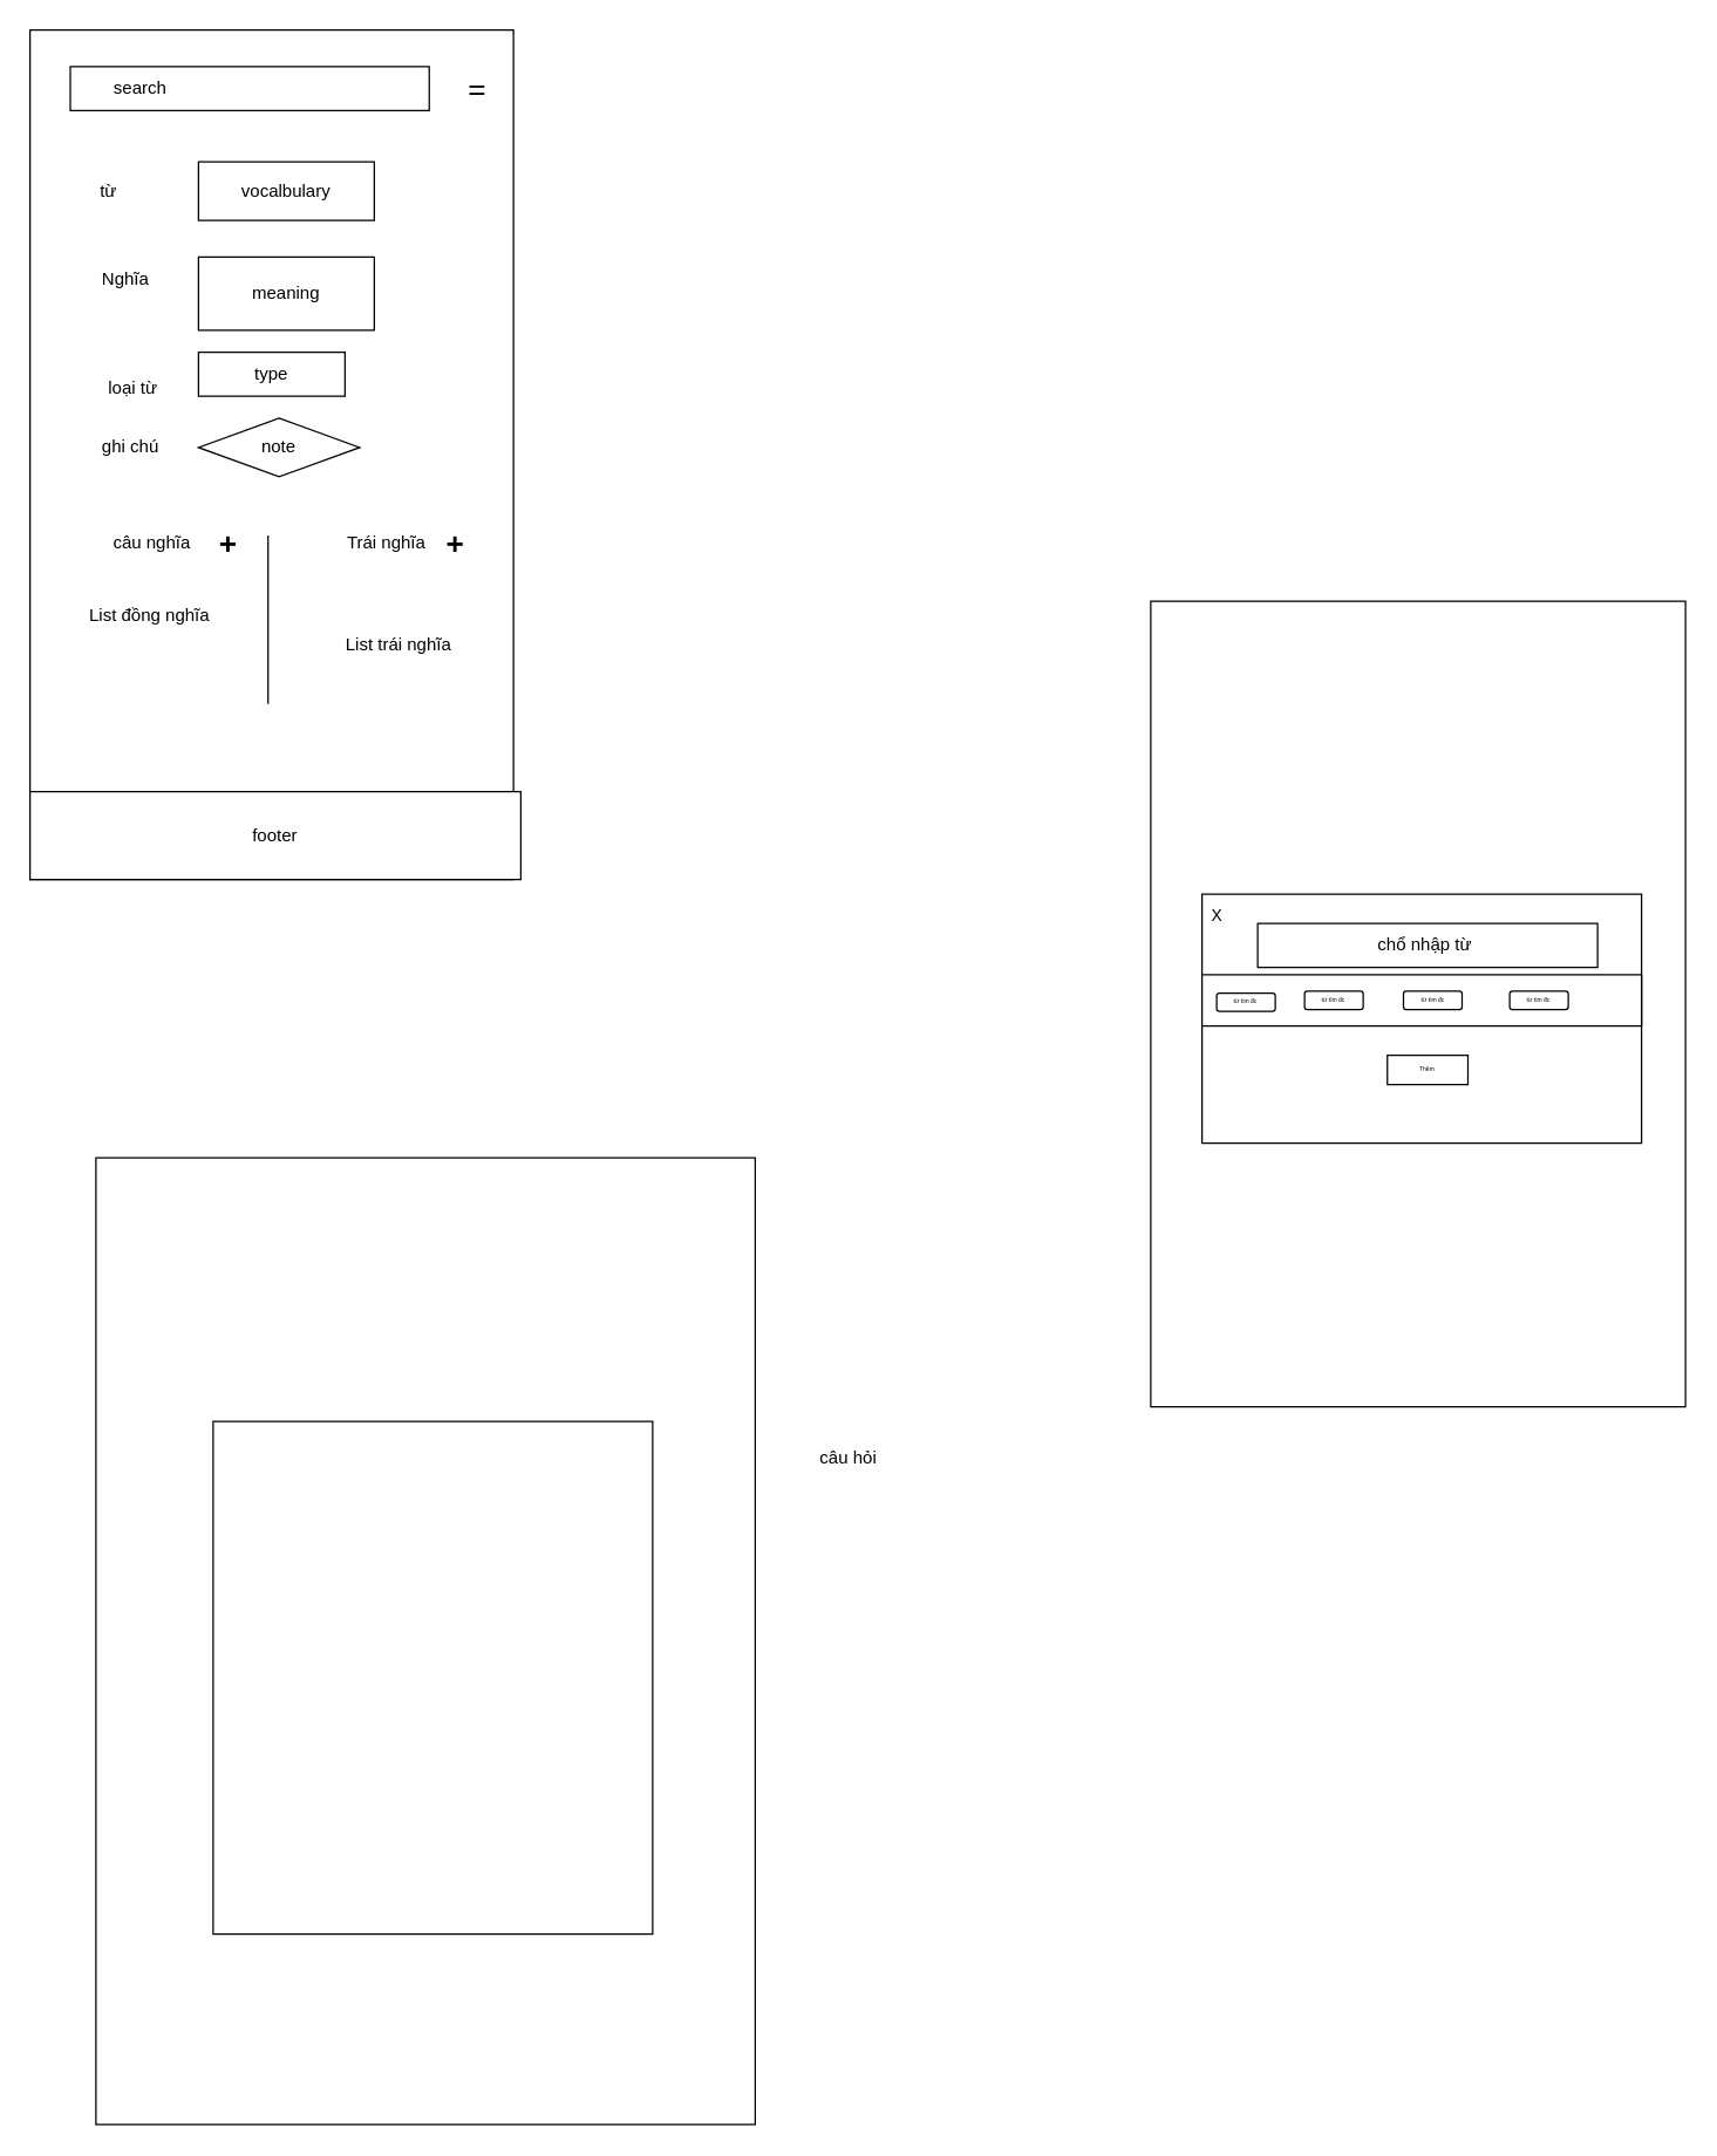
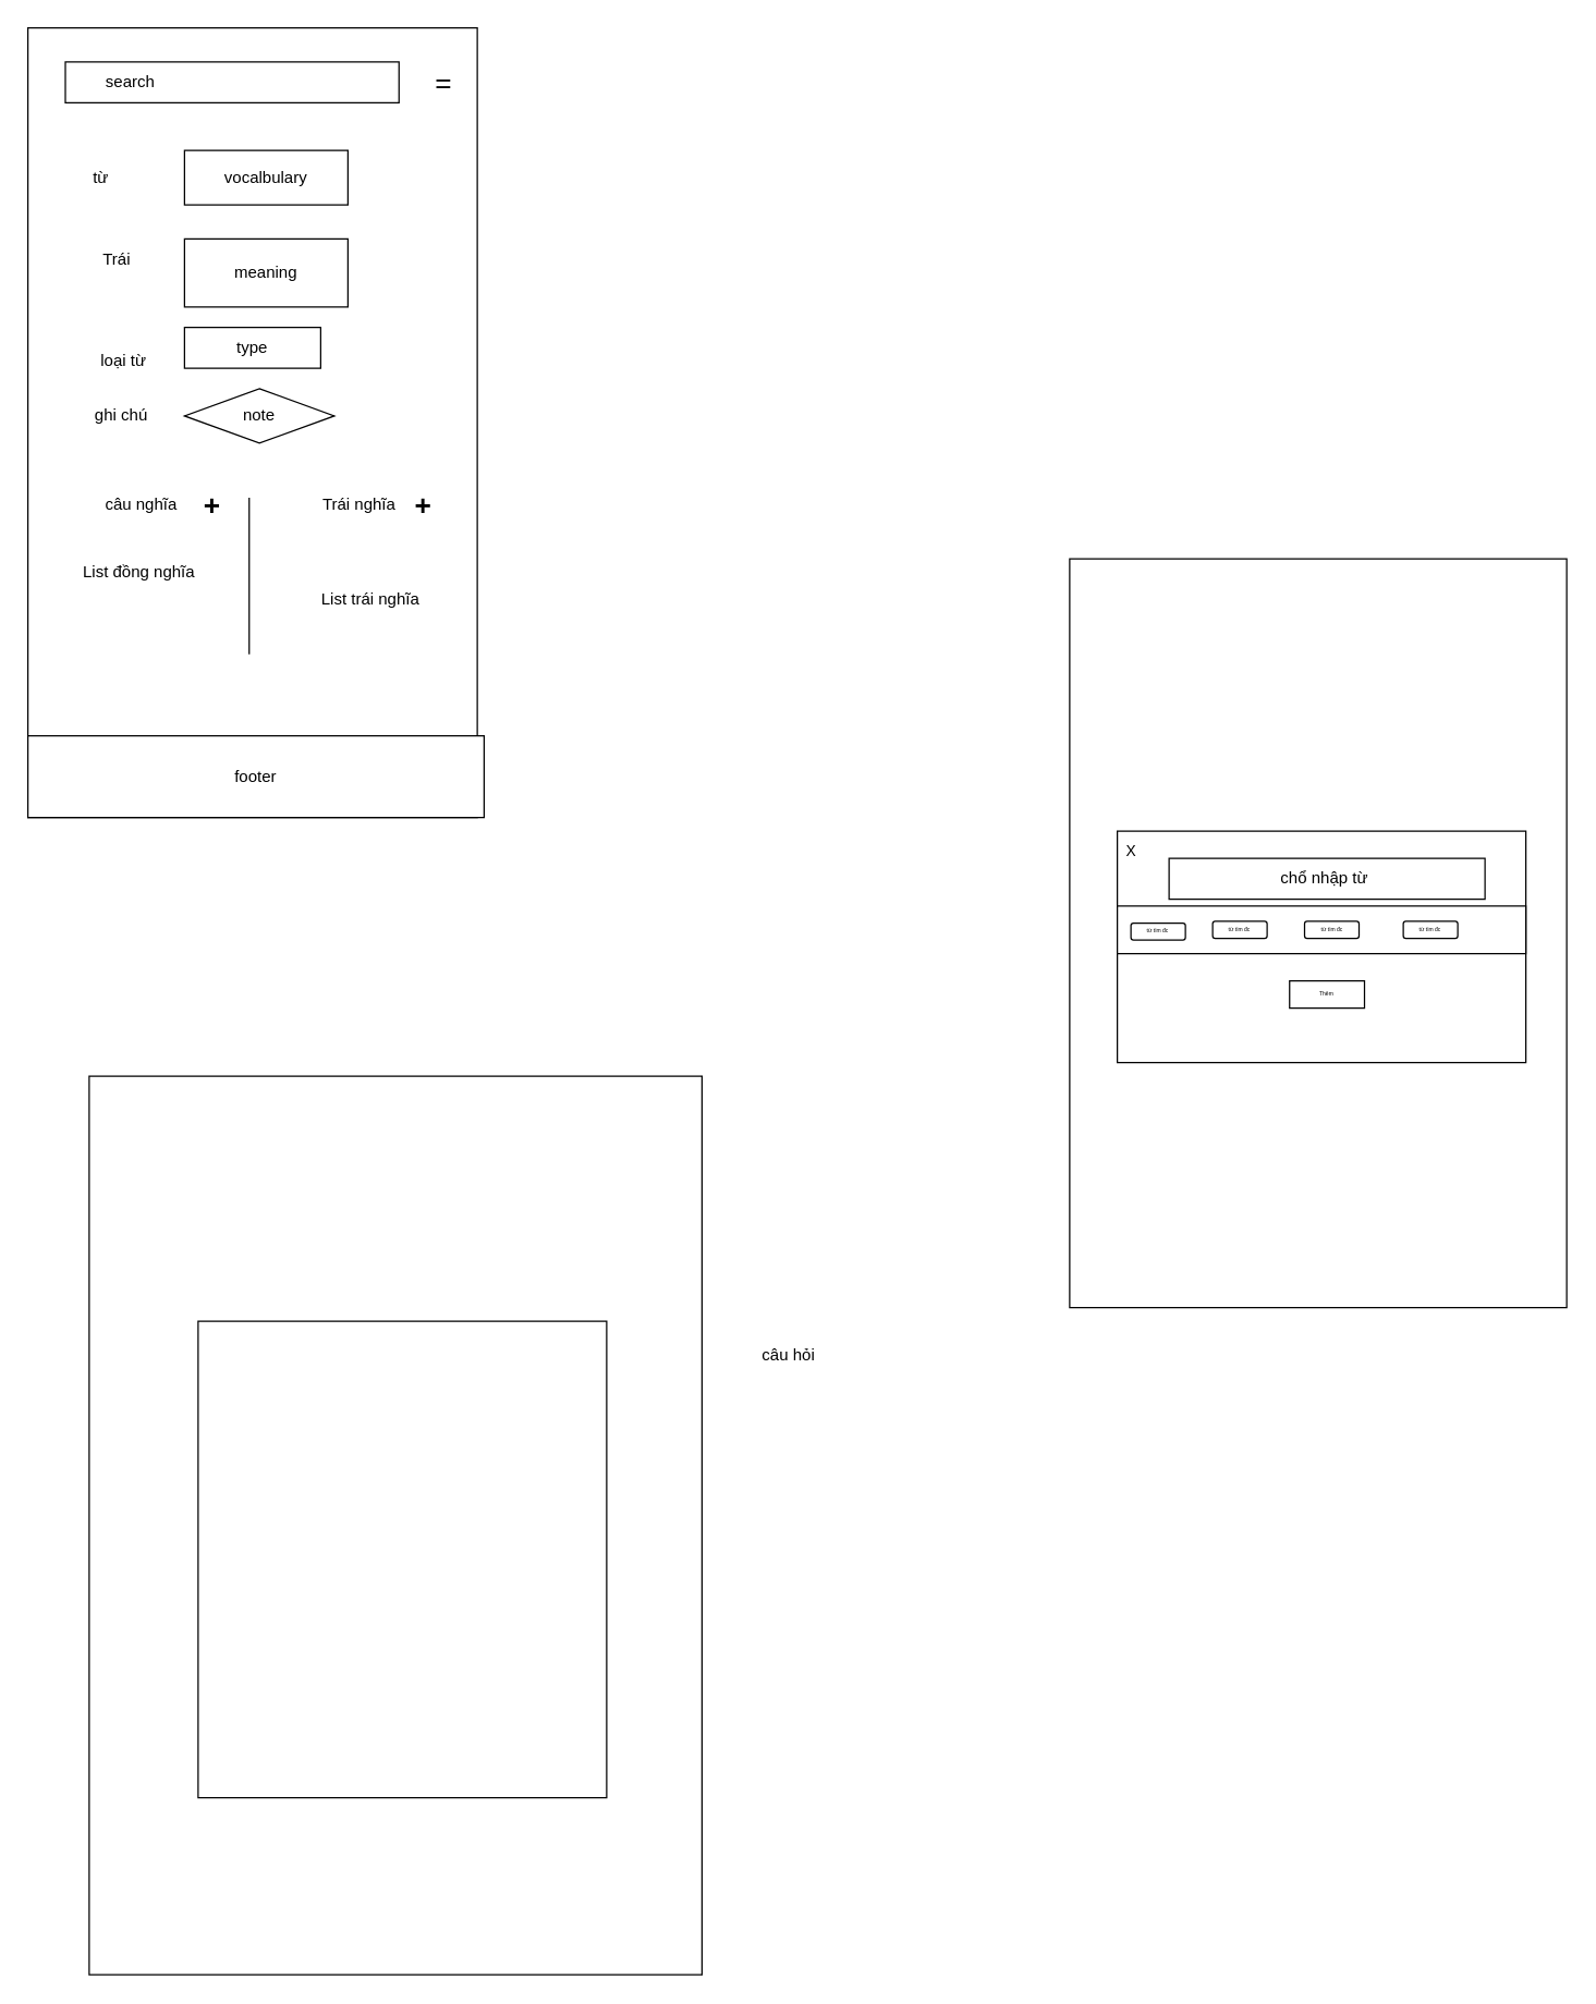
  <mxCell id="0" />
  <mxCell id="1" parent="0" />
  <mxCell id="2" value="" style="rounded=0;whiteSpace=wrap;html=1;" parent="1" vertex="1"><mxGeometry x="20" y="20" width="330" height="580" as="geometry" /></mxCell>
  <mxCell id="3" value="vocalbulary" style="rounded=0;whiteSpace=wrap;html=1;" parent="1" vertex="1"><mxGeometry x="135" y="110" width="120" height="40" as="geometry" /></mxCell>
  <mxCell id="4" value="từ&amp;nbsp;" style="text;html=1;align=center;verticalAlign=middle;resizable=0;points=[];autosize=1;strokeColor=none;fillColor=none;" parent="1" vertex="1"><mxGeometry x="55" y="115" width="40" height="30" as="geometry" /></mxCell>
- <mxCell id="5" value="Nghĩa" style="text;html=1;align=center;verticalAlign=middle;resizable=0;points=[];autosize=1;strokeColor=none;fillColor=none;" parent="1" vertex="1"><mxGeometry x="55" y="175" width="60" height="30" as="geometry" /></mxCell>
+ <mxCell id="5" value="Trái" style="text;html=1;align=center;verticalAlign=middle;resizable=0;points=[];autosize=1;strokeColor=none;fillColor=none;" parent="1" vertex="1"><mxGeometry x="55" y="175" width="60" height="30" as="geometry" /></mxCell>
  <mxCell id="6" value="meaning" style="rounded=0;whiteSpace=wrap;html=1;" parent="1" vertex="1"><mxGeometry x="135" y="175" width="120" height="50" as="geometry" /></mxCell>
  <mxCell id="7" value="" style="rounded=0;whiteSpace=wrap;html=1;" parent="1" vertex="1"><mxGeometry x="47.5" y="45" width="245" height="30" as="geometry" /></mxCell>
  <mxCell id="8" value="search" style="text;html=1;align=center;verticalAlign=middle;resizable=0;points=[];autosize=1;strokeColor=none;fillColor=none;" parent="1" vertex="1"><mxGeometry x="65" y="45" width="60" height="30" as="geometry" /></mxCell>
  <mxCell id="9" value="" style="group" parent="1" vertex="1" connectable="0"><mxGeometry x="47.5" y="355" width="275" height="125" as="geometry" /></mxCell>
  <mxCell id="10" value="câu nghĩa" style="text;html=1;align=center;verticalAlign=middle;resizable=0;points=[];autosize=1;strokeColor=none;fillColor=none;" parent="9" vertex="1"><mxGeometry x="15" width="80" height="30" as="geometry" /></mxCell>
  <mxCell id="11" value="Trái nghĩa" style="text;html=1;align=center;verticalAlign=middle;resizable=0;points=[];autosize=1;strokeColor=none;fillColor=none;" parent="9" vertex="1"><mxGeometry x="175" width="80" height="30" as="geometry" /></mxCell>
  <mxCell id="12" value="" style="endArrow=none;html=1;" parent="9" edge="1"><mxGeometry width="50" height="50" relative="1" as="geometry"><mxPoint x="135" y="125" as="sourcePoint" /><mxPoint x="135" y="10" as="targetPoint" /></mxGeometry></mxCell>
  <mxCell id="13" value="List đồng nghĩa&amp;nbsp;" style="text;html=1;align=center;verticalAlign=middle;resizable=0;points=[];autosize=1;strokeColor=none;fillColor=none;" parent="9" vertex="1"><mxGeometry y="50" width="110" height="30" as="geometry" /></mxCell>
  <mxCell id="14" value="List trái nghĩa&amp;nbsp;" style="text;html=1;align=center;verticalAlign=middle;resizable=0;points=[];autosize=1;strokeColor=none;fillColor=none;" parent="9" vertex="1"><mxGeometry x="175" y="70" width="100" height="30" as="geometry" /></mxCell>
  <mxCell id="15" value="loại từ" style="text;html=1;align=center;verticalAlign=middle;resizable=0;points=[];autosize=1;strokeColor=none;fillColor=none;" parent="1" vertex="1"><mxGeometry x="60" y="250" width="60" height="30" as="geometry" /></mxCell>
  <mxCell id="16" value="type" style="rounded=0;whiteSpace=wrap;html=1;" parent="1" vertex="1"><mxGeometry x="135" y="240" width="100" height="30" as="geometry" /></mxCell>
  <mxCell id="17" value="ghi chú&amp;nbsp;" style="text;html=1;align=center;verticalAlign=middle;resizable=0;points=[];autosize=1;strokeColor=none;fillColor=none;" parent="1" vertex="1"><mxGeometry x="55" y="290" width="70" height="30" as="geometry" /></mxCell>
  <mxCell id="18" value="note" style="rhombus;whiteSpace=wrap;html=1;" parent="1" vertex="1"><mxGeometry x="135" y="285" width="110" height="40" as="geometry" /></mxCell>
  <mxCell id="19" value="footer" style="rounded=0;whiteSpace=wrap;html=1;" parent="1" vertex="1"><mxGeometry x="20" y="540" width="335" height="60" as="geometry" /></mxCell>
  <mxCell id="20" value="+" style="text;html=1;align=center;verticalAlign=middle;resizable=0;points=[];autosize=1;strokeColor=none;fillColor=none;strokeWidth=4;fontSize=21;fontStyle=1" parent="1" vertex="1"><mxGeometry x="135" y="350" width="40" height="40" as="geometry" /></mxCell>
  <mxCell id="21" value="+" style="text;html=1;align=center;verticalAlign=middle;resizable=0;points=[];autosize=1;strokeColor=none;fillColor=none;strokeWidth=4;fontSize=21;fontStyle=1" parent="1" vertex="1"><mxGeometry x="290" y="350" width="40" height="40" as="geometry" /></mxCell>
  <mxCell id="22" value="=" style="text;html=1;align=center;verticalAlign=middle;resizable=0;points=[];autosize=1;strokeColor=none;fillColor=none;fontSize=21;" parent="1" vertex="1"><mxGeometry x="305" y="40" width="40" height="40" as="geometry" /></mxCell>
  <mxCell id="23" value="" style="rounded=0;whiteSpace=wrap;html=1;fontSize=11;" parent="1" vertex="1"><mxGeometry x="785" y="410" width="365" height="550" as="geometry" /></mxCell>
  <mxCell id="24" value="" style="group;fontColor=#CCFFCC;" parent="1" vertex="1" connectable="0"><mxGeometry x="815" y="610" width="305" height="170" as="geometry" /></mxCell>
  <mxCell id="25" value="" style="rounded=0;whiteSpace=wrap;html=1;labelBackgroundColor=#FFFFFF;" parent="24" vertex="1"><mxGeometry x="5" width="300" height="170" as="geometry" /></mxCell>
  <mxCell id="26" value="chổ nhập từ&amp;nbsp;" style="rounded=0;whiteSpace=wrap;html=1;" parent="24" vertex="1"><mxGeometry x="43" y="20" width="232" height="30" as="geometry" /></mxCell>
  <mxCell id="27" value="" style="rounded=0;whiteSpace=wrap;html=1;" parent="24" vertex="1"><mxGeometry x="5" y="55" width="300" height="35" as="geometry" /></mxCell>
  <mxCell id="28" value="từ tìm đc" style="rounded=1;whiteSpace=wrap;html=1;fontSize=4;" parent="24" vertex="1"><mxGeometry x="15" y="67.5" width="40" height="12.5" as="geometry" /></mxCell>
  <mxCell id="29" value="từ tìm đc" style="rounded=1;whiteSpace=wrap;html=1;fontSize=4;" parent="24" vertex="1"><mxGeometry x="75" y="66.25" width="40" height="12.5" as="geometry" /></mxCell>
  <mxCell id="30" value="từ tìm đc" style="rounded=1;whiteSpace=wrap;html=1;fontSize=4;" parent="24" vertex="1"><mxGeometry x="142.5" y="66.25" width="40" height="12.5" as="geometry" /></mxCell>
  <mxCell id="31" value="từ tìm đc" style="rounded=1;whiteSpace=wrap;html=1;fontSize=4;" parent="24" vertex="1"><mxGeometry x="215" y="66.25" width="40" height="12.5" as="geometry" /></mxCell>
  <mxCell id="32" value="Thêm&amp;nbsp;" style="rounded=0;whiteSpace=wrap;html=1;fontSize=4;" parent="24" vertex="1"><mxGeometry x="131.5" y="110" width="55" height="20" as="geometry" /></mxCell>
  <mxCell id="33" value="X" style="text;html=1;align=center;verticalAlign=middle;resizable=0;points=[];autosize=1;strokeColor=none;fillColor=none;fontSize=11;" parent="24" vertex="1"><mxGeometry width="30" height="30" as="geometry" /></mxCell>
  <mxCell id="34" value="" style="rounded=0;whiteSpace=wrap;html=1;" vertex="1" parent="1"><mxGeometry x="65" y="790" width="450" height="660" as="geometry" /></mxCell>
  <mxCell id="35" value="" style="rounded=0;whiteSpace=wrap;html=1;" vertex="1" parent="1"><mxGeometry x="145" y="970" width="300" height="350" as="geometry" /></mxCell>
  <mxCell id="36" value="câu hỏi&amp;nbsp;" style="text;html=1;align=center;verticalAlign=middle;resizable=0;points=[];autosize=1;strokeColor=none;fillColor=none;" vertex="1" parent="1"><mxGeometry x="545" y="980" width="70" height="30" as="geometry" /></mxCell>
